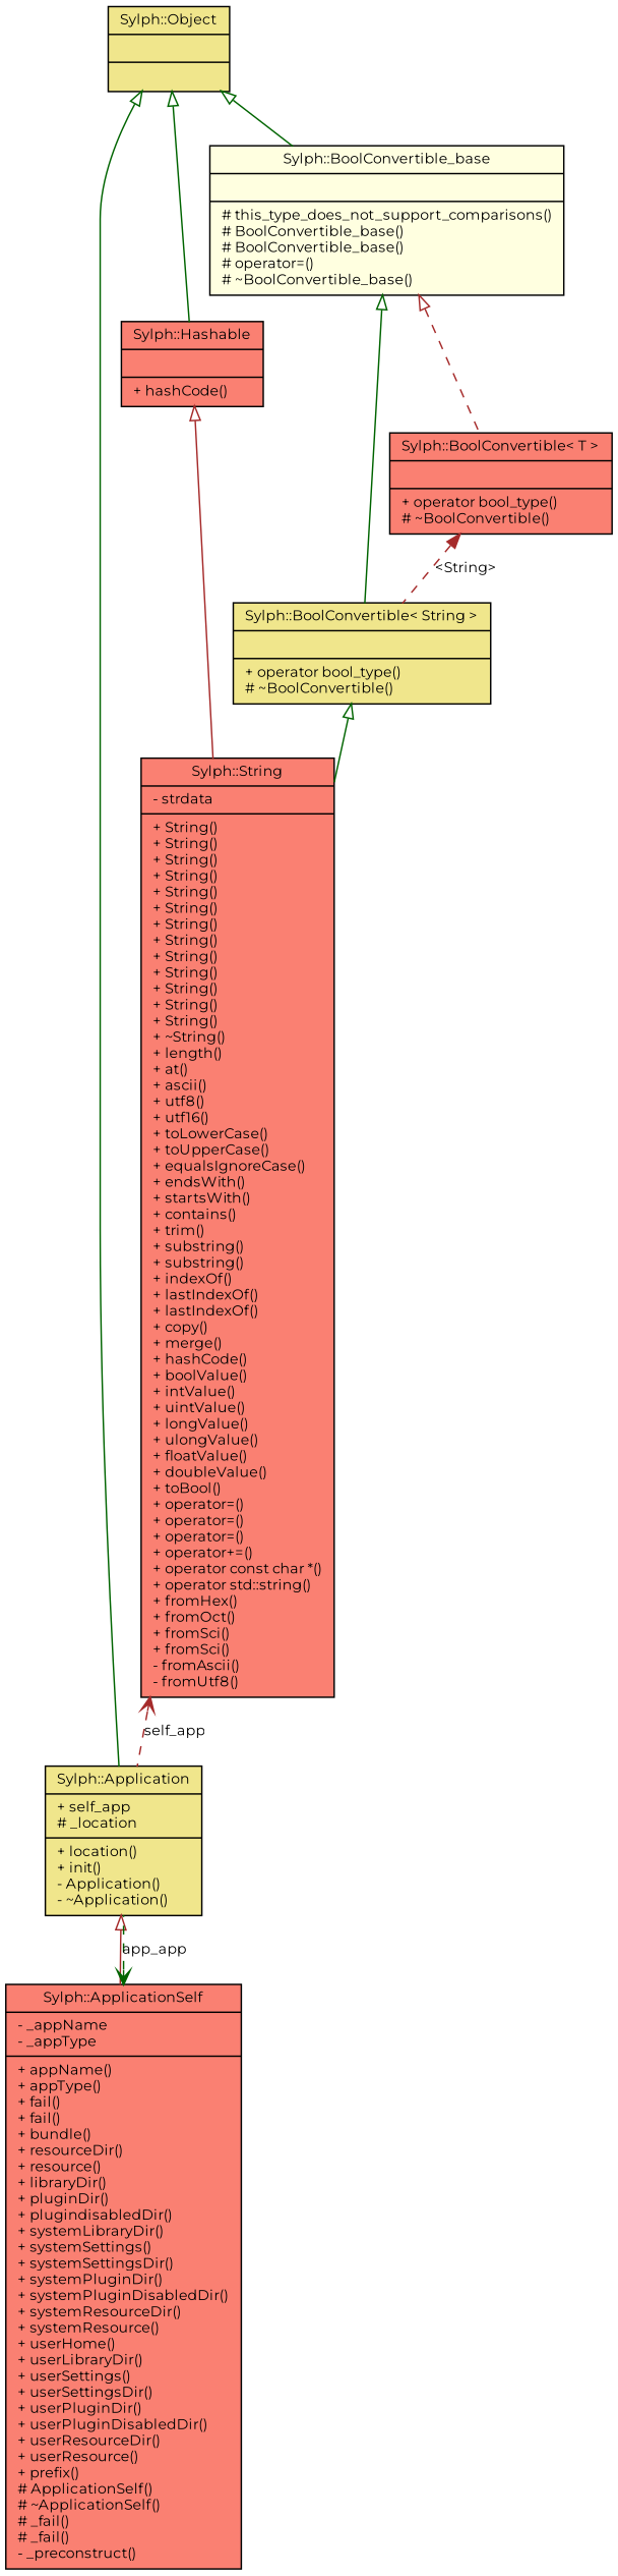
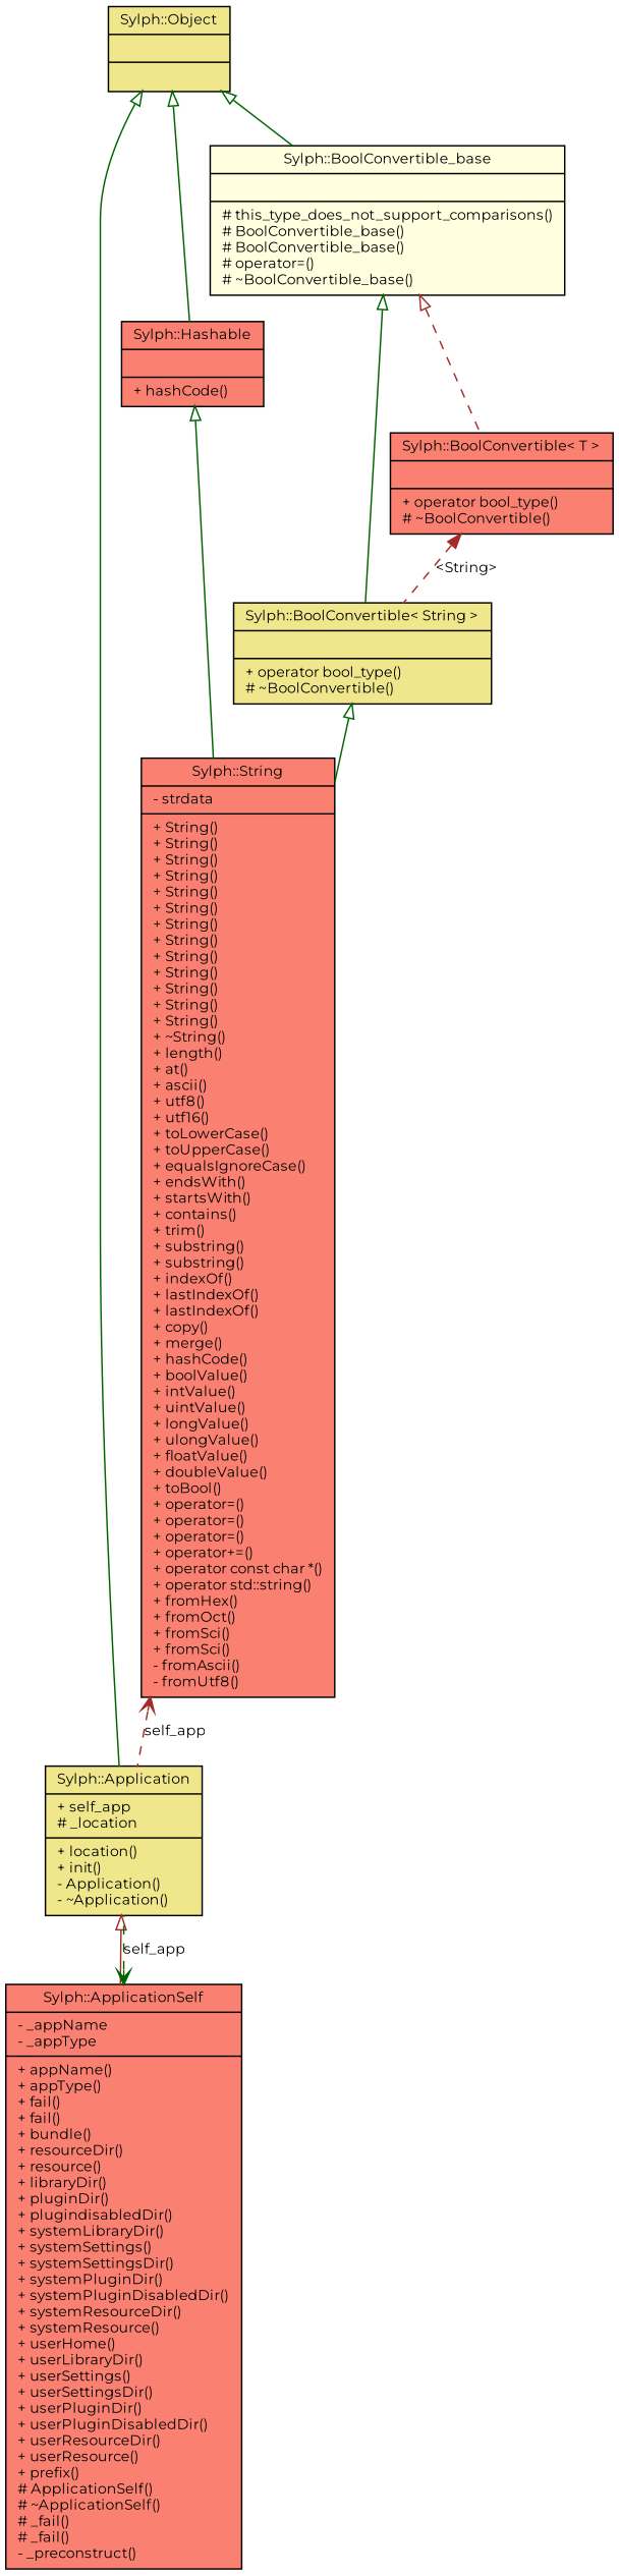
  digraph {
    fontname=Montserrat
    node [color=black fillcolor=salmon fontname=Montserrat fontsize=10 shape=record style=filled]
    edge [arrowtail=empty color=darkgreen dir=back fontname=Montserrat fontsize=10 labelfontname=FreeSans labelfontsize=10 style=solid]
    n1 [fillcolor=khaki fontcolor=black height=0.2 label="{Sylph::Application\n|+ self_app\l# _location\l|+ location()\l+ init()\l- Application()\l- ~Application()\l}" width=0.4]
    n2 [height=0.2 label="{Sylph::ApplicationSelf\n|- _appName\l- _appType\l|+ appName()\l+ appType()\l+ fail()\l+ fail()\l+ bundle()\l+ resourceDir()\l+ resource()\l+ libraryDir()\l+ pluginDir()\l+ plugindisabledDir()\l+ systemLibraryDir()\l+ systemSettings()\l+ systemSettingsDir()\l+ systemPluginDir()\l+ systemPluginDisabledDir()\l+ systemResourceDir()\l+ systemResource()\l+ userHome()\l+ userLibraryDir()\l+ userSettings()\l+ userSettingsDir()\l+ userPluginDir()\l+ userPluginDisabledDir()\l+ userResourceDir()\l+ userResource()\l+ prefix()\l# ApplicationSelf()\l# ~ApplicationSelf()\l# _fail()\l# _fail()\l- _preconstruct()\l}" width=0.4]
    n3 [fillcolor=khaki height=0.2 label="{Sylph::Object\n||}" width=0.4]
    n4 [height=0.2 label="{Sylph::Hashable\n||+ hashCode()\l}" width=0.4]
    n5 [fillcolor=lightyellow height=0.2 label="{Sylph::BoolConvertible_base\n||# this_type_does_not_support_comparisons()\l# BoolConvertible_base()\l# BoolConvertible_base()\l# operator=()\l# ~BoolConvertible_base()\l}" width=0.4]
    n6 [height=0.2 label="{Sylph::String\n|- strdata\l|+ String()\l+ String()\l+ String()\l+ String()\l+ String()\l+ String()\l+ String()\l+ String()\l+ String()\l+ String()\l+ String()\l+ String()\l+ String()\l+ ~String()\l+ length()\l+ at()\l+ ascii()\l+ utf8()\l+ utf16()\l+ toLowerCase()\l+ toUpperCase()\l+ equalsIgnoreCase()\l+ endsWith()\l+ startsWith()\l+ contains()\l+ trim()\l+ substring()\l+ substring()\l+ indexOf()\l+ lastIndexOf()\l+ lastIndexOf()\l+ copy()\l+ merge()\l+ hashCode()\l+ boolValue()\l+ intValue()\l+ uintValue()\l+ longValue()\l+ ulongValue()\l+ floatValue()\l+ doubleValue()\l+ toBool()\l+ operator=()\l+ operator=()\l+ operator=()\l+ operator+=()\l+ operator const char *()\l+ operator std::string()\l+ fromHex()\l+ fromOct()\l+ fromSci()\l+ fromSci()\l- fromAscii()\l- fromUtf8()\l}" width=0.4]
    n7 [fillcolor=khaki height=0.2 label="{Sylph::BoolConvertible\< String \>\n||+ operator bool_type()\l# ~BoolConvertible()\l}" width=0.4]
    n8 [height=0.2 label="{Sylph::BoolConvertible\< T \>\n||+ operator bool_type()\l# ~BoolConvertible()\l}" width=0.4]
    n1 -> n2 [color=brown]
-   n2 -> n1 [arrowtail=open label=app_app style=dashed]
+   n2 -> n1 [arrowtail=open label=self_app style=dashed]
    n3 -> n1
    n3 -> n4
    n3 -> n5
-   n4 -> n6 [color=brown]
+   n4 -> n6
    n5 -> n7
    n5 -> n8 [color=brown style=dashed]
    n6 -> n1 [arrowtail=open color=brown label=self_app style=dashed]
    n7 -> n6
    n8 -> n7 [color=brown label="\<String\>" style=dashed arrowtail=""]
  }
